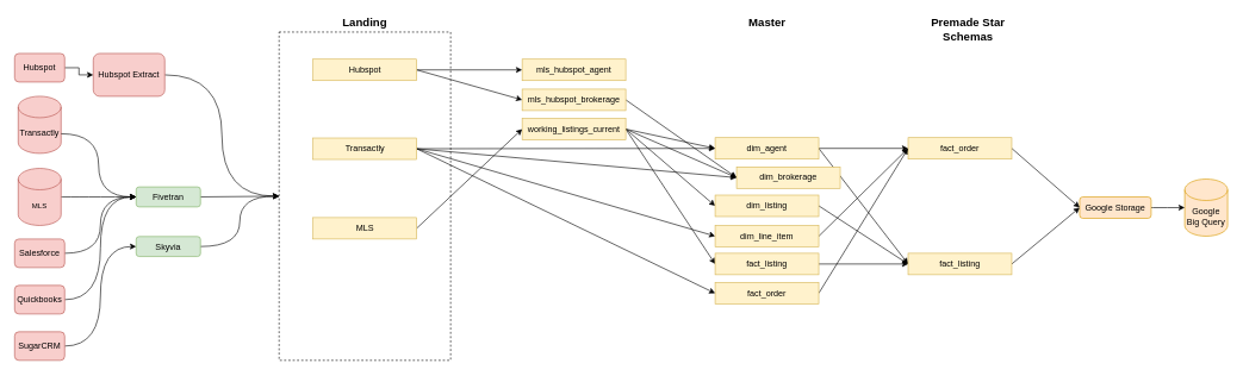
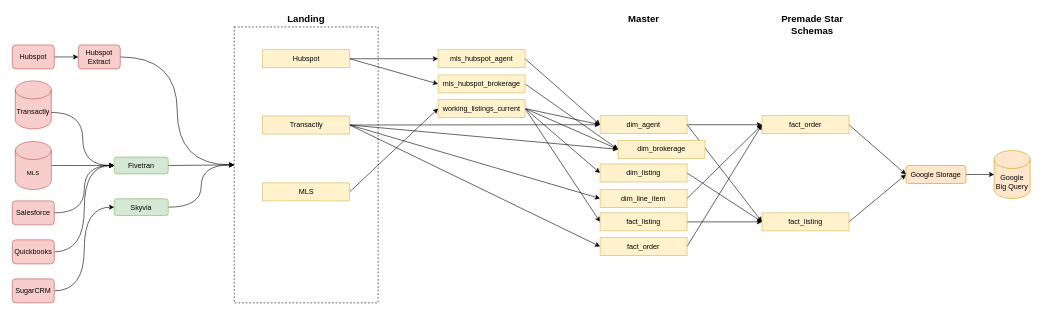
  <mxCell id="0" />
  <mxCell id="1" parent="0" />
  <mxCell id="2" value="" style="rounded=0;whiteSpace=wrap;html=1;fillColor=none;strokeColor=#000000;dashed=1;" parent="1" vertex="1"><mxGeometry x="390" y="44" width="240" height="460" as="geometry" /></mxCell>
  <mxCell id="3" value="" style="shape=cylinder3;whiteSpace=wrap;html=1;boundedLbl=1;backgroundOutline=1;size=15;fillColor=#f8cecc;strokeColor=#b85450;" parent="1" vertex="1"><mxGeometry x="25" y="134" width="60" height="80" as="geometry" /></mxCell>
  <mxCell id="4" style="edgeStyle=orthogonalEdgeStyle;rounded=0;orthogonalLoop=1;jettySize=auto;html=1;entryX=0;entryY=0.5;entryDx=0;entryDy=0;fontSize=10;curved=1;" parent="1" source="5" target="12" edge="1"><mxGeometry relative="1" as="geometry"><mxPoint x="15" y="275" as="targetPoint" /></mxGeometry></mxCell>
  <mxCell id="5" value="&lt;font style=&quot;font-size: 10px&quot;&gt;MLS&lt;br&gt;&lt;/font&gt;" style="shape=cylinder3;whiteSpace=wrap;html=1;boundedLbl=1;backgroundOutline=1;size=15;fillColor=#f8cecc;strokeColor=#b85450;" parent="1" vertex="1"><mxGeometry x="25" y="235" width="60" height="80" as="geometry" /></mxCell>
  <mxCell id="6" value="" style="endArrow=classic;html=1;exitX=1;exitY=0;exitDx=0;exitDy=52.5;exitPerimeter=0;entryX=0;entryY=0.5;entryDx=0;entryDy=0;rounded=0;edgeStyle=orthogonalEdgeStyle;curved=1;" parent="1" source="3" target="12" edge="1"><mxGeometry width="50" height="50" relative="1" as="geometry"><mxPoint x="390" y="374" as="sourcePoint" /><mxPoint x="210" y="295" as="targetPoint" /></mxGeometry></mxCell>
  <mxCell id="7" value="" style="endArrow=classic;html=1;exitX=1;exitY=0.5;exitDx=0;exitDy=0;entryX=0;entryY=0.5;entryDx=0;entryDy=0;startArrow=none;" parent="1" source="12" target="2" edge="1"><mxGeometry width="50" height="50" relative="1" as="geometry"><mxPoint x="375" y="275" as="sourcePoint" /><mxPoint x="425" y="275" as="targetPoint" /></mxGeometry></mxCell>
  <mxCell id="8" value="Transactly" style="text;html=1;strokeColor=none;fillColor=none;align=center;verticalAlign=middle;whiteSpace=wrap;rounded=0;" parent="1" vertex="1"><mxGeometry x="35" y="168" width="40" height="34" as="geometry" /></mxCell>
  <mxCell id="9" value="Google&lt;br&gt;Big Query" style="shape=cylinder3;whiteSpace=wrap;html=1;boundedLbl=1;backgroundOutline=1;size=15;fillColor=#ffe6cc;strokeColor=#D79B00;" parent="1" vertex="1"><mxGeometry x="1657" y="250" width="60" height="80" as="geometry" /></mxCell>
  <mxCell id="10" value="" style="endArrow=classic;html=1;entryX=0;entryY=0.5;entryDx=0;entryDy=0;entryPerimeter=0;exitX=1;exitY=0.5;exitDx=0;exitDy=0;exitPerimeter=0;edgeStyle=orthogonalEdgeStyle;curved=1;" parent="1" source="11" target="9" edge="1"><mxGeometry width="50" height="50" relative="1" as="geometry"><mxPoint x="1427" y="369" as="sourcePoint" /><mxPoint x="1477" y="319" as="targetPoint" /></mxGeometry></mxCell>
  <mxCell id="11" value="Google Storage" style="rounded=1;whiteSpace=wrap;html=1;fillColor=#FFE6CC;strokeColor=#d79b00;" parent="1" vertex="1"><mxGeometry x="1510" y="275" width="100" height="30" as="geometry" /></mxCell>
  <mxCell id="12" value="Fivetran" style="rounded=1;whiteSpace=wrap;html=1;fillColor=#d5e8d4;strokeColor=#82B366;" parent="1" vertex="1"><mxGeometry x="190" y="261" width="90" height="28" as="geometry" /></mxCell>
  <mxCell id="13" style="edgeStyle=orthogonalEdgeStyle;rounded=0;orthogonalLoop=1;jettySize=auto;html=1;entryX=0;entryY=0.5;entryDx=0;entryDy=0;" parent="1" source="14" target="24" edge="1"><mxGeometry relative="1" as="geometry" /></mxCell>
  <mxCell id="14" value="&lt;font style=&quot;font-size: 12px&quot;&gt;Hubspot&lt;/font&gt;" style="rounded=1;whiteSpace=wrap;html=1;fontSize=10;fillColor=#f8cecc;strokeColor=#b85450;" parent="1" vertex="1"><mxGeometry x="20" y="74" width="70" height="40" as="geometry" /></mxCell>
  <mxCell id="15" style="edgeStyle=orthogonalEdgeStyle;rounded=0;orthogonalLoop=1;jettySize=auto;html=1;entryX=0;entryY=0.5;entryDx=0;entryDy=0;exitX=1;exitY=0.5;exitDx=0;exitDy=0;curved=1;" parent="1" source="16" target="12" edge="1"><mxGeometry relative="1" as="geometry" /></mxCell>
  <mxCell id="16" value="&lt;font style=&quot;font-size: 12px&quot;&gt;Salesforce&lt;/font&gt;" style="rounded=1;whiteSpace=wrap;html=1;fontSize=10;fillColor=#f8cecc;strokeColor=#b85450;" parent="1" vertex="1"><mxGeometry x="20" y="334" width="70" height="40" as="geometry" /></mxCell>
  <mxCell id="17" style="edgeStyle=orthogonalEdgeStyle;rounded=0;orthogonalLoop=1;jettySize=auto;html=1;entryX=0;entryY=0.5;entryDx=0;entryDy=0;exitX=1;exitY=0.5;exitDx=0;exitDy=0;curved=1;" parent="1" source="18" target="22" edge="1"><mxGeometry relative="1" as="geometry" /></mxCell>
  <mxCell id="18" value="&lt;font style=&quot;font-size: 12px&quot;&gt;SugarCRM&lt;/font&gt;" style="rounded=1;whiteSpace=wrap;html=1;fontSize=10;fillColor=#f8cecc;strokeColor=#b85450;" parent="1" vertex="1"><mxGeometry x="20" y="464" width="70" height="40" as="geometry" /></mxCell>
  <mxCell id="19" style="edgeStyle=orthogonalEdgeStyle;rounded=0;orthogonalLoop=1;jettySize=auto;html=1;entryX=0;entryY=0.5;entryDx=0;entryDy=0;exitX=1;exitY=0.5;exitDx=0;exitDy=0;curved=1;" parent="1" source="20" target="12" edge="1"><mxGeometry relative="1" as="geometry" /></mxCell>
  <mxCell id="20" value="&lt;font style=&quot;font-size: 12px&quot;&gt;Quickbooks&lt;/font&gt;" style="rounded=1;whiteSpace=wrap;html=1;fontSize=10;fillColor=#f8cecc;strokeColor=#b85450;" parent="1" vertex="1"><mxGeometry x="20" y="399" width="70" height="40" as="geometry" /></mxCell>
  <mxCell id="21" style="edgeStyle=orthogonalEdgeStyle;rounded=0;orthogonalLoop=1;jettySize=auto;html=1;entryX=0;entryY=0.5;entryDx=0;entryDy=0;exitX=1;exitY=0.5;exitDx=0;exitDy=0;curved=1;" parent="1" source="22" target="2" edge="1"><mxGeometry relative="1" as="geometry"><mxPoint x="425" y="275" as="targetPoint" /></mxGeometry></mxCell>
  <mxCell id="22" value="Skyvia" style="rounded=1;whiteSpace=wrap;html=1;fillColor=#d5e8d4;strokeColor=#82B366;" parent="1" vertex="1"><mxGeometry x="190" y="330.5" width="90" height="28" as="geometry" /></mxCell>
  <mxCell id="23" style="edgeStyle=orthogonalEdgeStyle;rounded=0;orthogonalLoop=1;jettySize=auto;html=1;entryX=0;entryY=0.5;entryDx=0;entryDy=0;curved=1;" parent="1" source="24" target="2" edge="1"><mxGeometry relative="1" as="geometry"><mxPoint x="425" y="275" as="targetPoint" /></mxGeometry></mxCell>
- <mxCell id="24" value="&lt;font style=&quot;font-size: 12px&quot;&gt;Hubspot Extract&lt;/font&gt;" style="rounded=1;whiteSpace=wrap;html=1;fontSize=10;fillColor=#f8cecc;strokeColor=#b85450;" parent="1" vertex="1"><mxGeometry x="130" y="74" width="100" height="60" as="geometry" /></mxCell>
+ <mxCell id="24" value="&lt;font style=&quot;font-size: 12px&quot;&gt;Hubspot Extract&lt;/font&gt;" style="rounded=1;whiteSpace=wrap;html=1;fontSize=10;fillColor=#f8cecc;strokeColor=#b85450;" parent="1" vertex="1"><mxGeometry x="130" y="74" width="70" height="40" as="geometry" /></mxCell>
+ <mxCell id="25" style="rounded=0;orthogonalLoop=1;jettySize=auto;html=1;entryX=0;entryY=0.5;entryDx=0;entryDy=0;exitX=1;exitY=0.5;exitDx=0;exitDy=0;" parent="1" source="26" target="36" edge="1"><mxGeometry relative="1" as="geometry"><mxPoint x="933" y="275" as="targetPoint" /></mxGeometry></mxCell>
  <mxCell id="26" value="mls_hubspot_agent" style="rounded=0;whiteSpace=wrap;html=1;fillColor=#fff2cc;strokeColor=#d6b656;" parent="1" vertex="1"><mxGeometry x="730" y="82" width="145" height="30" as="geometry" /></mxCell>
  <mxCell id="27" style="rounded=0;orthogonalLoop=1;jettySize=auto;html=1;entryX=0;entryY=0.5;entryDx=0;entryDy=0;exitX=1;exitY=0.5;exitDx=0;exitDy=0;" parent="1" source="28" target="37" edge="1"><mxGeometry relative="1" as="geometry" /></mxCell>
  <mxCell id="28" value="mls_hubspot_brokerage" style="rounded=0;whiteSpace=wrap;html=1;fillColor=#fff2cc;strokeColor=#d6b656;" parent="1" vertex="1"><mxGeometry x="730" y="124" width="145" height="30" as="geometry" /></mxCell>
  <mxCell id="29" style="rounded=0;orthogonalLoop=1;jettySize=auto;html=1;entryX=0;entryY=0.5;entryDx=0;entryDy=0;exitX=1;exitY=0.5;exitDx=0;exitDy=0;" parent="1" source="33" target="36" edge="1"><mxGeometry relative="1" as="geometry" /></mxCell>
  <mxCell id="30" style="rounded=0;orthogonalLoop=1;jettySize=auto;html=1;entryX=0;entryY=0.5;entryDx=0;entryDy=0;exitX=1;exitY=0.5;exitDx=0;exitDy=0;" parent="1" source="33" target="37" edge="1"><mxGeometry relative="1" as="geometry" /></mxCell>
  <mxCell id="31" style="rounded=0;orthogonalLoop=1;jettySize=auto;html=1;entryX=0;entryY=0.5;entryDx=0;entryDy=0;exitX=1;exitY=0.5;exitDx=0;exitDy=0;" parent="1" source="33" target="39" edge="1"><mxGeometry relative="1" as="geometry" /></mxCell>
  <mxCell id="32" style="edgeStyle=none;rounded=0;orthogonalLoop=1;jettySize=auto;html=1;entryX=0;entryY=0.5;entryDx=0;entryDy=0;exitX=1;exitY=0.5;exitDx=0;exitDy=0;" parent="1" source="33" target="41" edge="1"><mxGeometry relative="1" as="geometry" /></mxCell>
  <mxCell id="33" value="working_listings_current" style="rounded=0;whiteSpace=wrap;html=1;fillColor=#fff2cc;strokeColor=#d6b656;" parent="1" vertex="1"><mxGeometry x="730" y="165" width="145" height="30" as="geometry" /></mxCell>
  <mxCell id="34" style="edgeStyle=none;rounded=0;orthogonalLoop=1;jettySize=auto;html=1;entryX=0;entryY=0.5;entryDx=0;entryDy=0;fontSize=16;" parent="1" source="36" target="57" edge="1"><mxGeometry relative="1" as="geometry" /></mxCell>
  <mxCell id="35" style="edgeStyle=none;rounded=0;orthogonalLoop=1;jettySize=auto;html=1;entryX=0;entryY=0.5;entryDx=0;entryDy=0;fontSize=16;exitX=1;exitY=0.5;exitDx=0;exitDy=0;" parent="1" source="36" target="59" edge="1"><mxGeometry relative="1" as="geometry" /></mxCell>
  <mxCell id="36" value="dim_agent" style="rounded=0;whiteSpace=wrap;html=1;fillColor=#fff2cc;strokeColor=#d6b656;" parent="1" vertex="1"><mxGeometry x="1000" y="192" width="145" height="30" as="geometry" /></mxCell>
  <mxCell id="37" value="dim_brokerage" style="rounded=0;whiteSpace=wrap;html=1;fillColor=#fff2cc;strokeColor=#d6b656;" parent="1" vertex="1"><mxGeometry x="1030" y="233" width="145" height="30" as="geometry" /></mxCell>
  <mxCell id="38" style="edgeStyle=none;rounded=0;orthogonalLoop=1;jettySize=auto;html=1;entryX=0;entryY=0.5;entryDx=0;entryDy=0;fontSize=16;exitX=1;exitY=0.5;exitDx=0;exitDy=0;" parent="1" source="39" target="59" edge="1"><mxGeometry relative="1" as="geometry" /></mxCell>
  <mxCell id="39" value="dim_listing" style="rounded=0;whiteSpace=wrap;html=1;fillColor=#fff2cc;strokeColor=#d6b656;" parent="1" vertex="1"><mxGeometry x="1000" y="272.5" width="145" height="30" as="geometry" /></mxCell>
  <mxCell id="40" style="edgeStyle=none;rounded=0;orthogonalLoop=1;jettySize=auto;html=1;entryX=0;entryY=0.5;entryDx=0;entryDy=0;fontSize=16;exitX=1;exitY=0.5;exitDx=0;exitDy=0;" parent="1" source="41" target="59" edge="1"><mxGeometry relative="1" as="geometry" /></mxCell>
  <mxCell id="41" value="fact_listing" style="rounded=0;whiteSpace=wrap;html=1;fillColor=#fff2cc;strokeColor=#d6b656;" parent="1" vertex="1"><mxGeometry x="1000" y="354" width="145" height="30" as="geometry" /></mxCell>
  <mxCell id="42" style="edgeStyle=none;rounded=0;orthogonalLoop=1;jettySize=auto;html=1;entryX=0;entryY=0.5;entryDx=0;entryDy=0;fontSize=16;exitX=1;exitY=0.5;exitDx=0;exitDy=0;" parent="1" source="43" target="57" edge="1"><mxGeometry relative="1" as="geometry" /></mxCell>
  <mxCell id="43" value="fact_order" style="rounded=0;whiteSpace=wrap;html=1;fillColor=#fff2cc;strokeColor=#d6b656;" parent="1" vertex="1"><mxGeometry x="1000" y="395" width="145" height="30" as="geometry" /></mxCell>
  <mxCell id="44" value="&lt;b style=&quot;font-size: 16px;&quot;&gt;Landing&lt;/b&gt;" style="text;html=1;strokeColor=none;fillColor=none;align=center;verticalAlign=middle;whiteSpace=wrap;rounded=0;dashed=1;fontSize=16;" parent="1" vertex="1"><mxGeometry x="480" y="20" width="60" height="20" as="geometry" /></mxCell>
  <mxCell id="45" value="&lt;b style=&quot;font-size: 16px;&quot;&gt;Master&lt;/b&gt;" style="text;html=1;strokeColor=none;fillColor=none;align=center;verticalAlign=middle;whiteSpace=wrap;rounded=0;dashed=1;fontSize=16;" parent="1" vertex="1"><mxGeometry x="1042.5" y="20" width="60" height="20" as="geometry" /></mxCell>
  <mxCell id="46" style="edgeStyle=none;rounded=0;orthogonalLoop=1;jettySize=auto;html=1;entryX=0;entryY=0.5;entryDx=0;entryDy=0;fontSize=16;exitX=1;exitY=0.5;exitDx=0;exitDy=0;" parent="1" source="48" target="28" edge="1"><mxGeometry relative="1" as="geometry" /></mxCell>
  <mxCell id="47" style="edgeStyle=none;rounded=0;orthogonalLoop=1;jettySize=auto;html=1;entryX=0;entryY=0.5;entryDx=0;entryDy=0;fontSize=16;exitX=1;exitY=0.5;exitDx=0;exitDy=0;" parent="1" source="48" target="26" edge="1"><mxGeometry relative="1" as="geometry" /></mxCell>
  <mxCell id="48" value="Hubspot" style="rounded=0;whiteSpace=wrap;html=1;fillColor=#fff2cc;strokeColor=#d6b656;" parent="1" vertex="1"><mxGeometry x="437.5" y="82" width="145" height="30" as="geometry" /></mxCell>
  <mxCell id="49" style="rounded=0;orthogonalLoop=1;jettySize=auto;html=1;entryX=0;entryY=0.5;entryDx=0;entryDy=0;exitX=1;exitY=0.5;exitDx=0;exitDy=0;" edge="1" parent="1" source="53" target="62"><mxGeometry relative="1" as="geometry" /></mxCell>
  <mxCell id="50" style="rounded=0;orthogonalLoop=1;jettySize=auto;html=1;entryX=0;entryY=0.5;entryDx=0;entryDy=0;exitX=1;exitY=0.5;exitDx=0;exitDy=0;" edge="1" parent="1" source="53" target="36"><mxGeometry relative="1" as="geometry" /></mxCell>
  <mxCell id="51" style="rounded=0;orthogonalLoop=1;jettySize=auto;html=1;entryX=0;entryY=0.5;entryDx=0;entryDy=0;exitX=1;exitY=0.5;exitDx=0;exitDy=0;" edge="1" parent="1" source="53" target="37"><mxGeometry relative="1" as="geometry" /></mxCell>
  <mxCell id="52" style="edgeStyle=none;rounded=0;orthogonalLoop=1;jettySize=auto;html=1;entryX=0;entryY=0.5;entryDx=0;entryDy=0;exitX=1;exitY=0.5;exitDx=0;exitDy=0;" edge="1" parent="1" source="53" target="43"><mxGeometry relative="1" as="geometry" /></mxCell>
  <mxCell id="53" value="Transactly" style="rounded=0;whiteSpace=wrap;html=1;fillColor=#fff2cc;strokeColor=#d6b656;" parent="1" vertex="1"><mxGeometry x="437.5" y="192.5" width="145" height="30" as="geometry" /></mxCell>
  <mxCell id="54" style="edgeStyle=none;rounded=0;orthogonalLoop=1;jettySize=auto;html=1;entryX=0;entryY=0.5;entryDx=0;entryDy=0;fontSize=16;exitX=1;exitY=0.5;exitDx=0;exitDy=0;" parent="1" source="55" target="33" edge="1"><mxGeometry relative="1" as="geometry" /></mxCell>
  <mxCell id="55" value="MLS" style="rounded=0;whiteSpace=wrap;html=1;fillColor=#fff2cc;strokeColor=#d6b656;" parent="1" vertex="1"><mxGeometry x="437.5" y="304" width="145" height="30" as="geometry" /></mxCell>
  <mxCell id="56" style="edgeStyle=none;rounded=0;orthogonalLoop=1;jettySize=auto;html=1;entryX=0;entryY=0.5;entryDx=0;entryDy=0;fontSize=16;exitX=1;exitY=0.5;exitDx=0;exitDy=0;" parent="1" source="57" target="11" edge="1"><mxGeometry relative="1" as="geometry" /></mxCell>
  <mxCell id="57" value="fact_order" style="rounded=0;whiteSpace=wrap;html=1;fillColor=#fff2cc;strokeColor=#d6b656;" parent="1" vertex="1"><mxGeometry x="1270" y="192" width="145" height="30" as="geometry" /></mxCell>
  <mxCell id="58" style="edgeStyle=none;rounded=0;orthogonalLoop=1;jettySize=auto;html=1;entryX=0;entryY=0.5;entryDx=0;entryDy=0;fontSize=16;exitX=1;exitY=0.5;exitDx=0;exitDy=0;" parent="1" source="59" target="11" edge="1"><mxGeometry relative="1" as="geometry" /></mxCell>
  <mxCell id="59" value="fact_listing" style="rounded=0;whiteSpace=wrap;html=1;fillColor=#fff2cc;strokeColor=#d6b656;" parent="1" vertex="1"><mxGeometry x="1270" y="354" width="145" height="30" as="geometry" /></mxCell>
  <mxCell id="60" value="&lt;b style=&quot;font-size: 16px;&quot;&gt;Premade Star Schemas&lt;/b&gt;" style="text;html=1;strokeColor=none;fillColor=none;align=center;verticalAlign=middle;whiteSpace=wrap;rounded=0;dashed=1;fontSize=16;" parent="1" vertex="1"><mxGeometry x="1295" y="30" width="117.5" height="20" as="geometry" /></mxCell>
  <mxCell id="61" style="rounded=0;orthogonalLoop=1;jettySize=auto;html=1;entryX=0;entryY=0.5;entryDx=0;entryDy=0;exitX=1;exitY=0.5;exitDx=0;exitDy=0;" edge="1" parent="1" source="62" target="57"><mxGeometry relative="1" as="geometry" /></mxCell>
  <mxCell id="62" value="dim_line_item" style="rounded=0;whiteSpace=wrap;html=1;fillColor=#fff2cc;strokeColor=#d6b656;" vertex="1" parent="1"><mxGeometry x="1000" y="315" width="145" height="30" as="geometry" /></mxCell>
